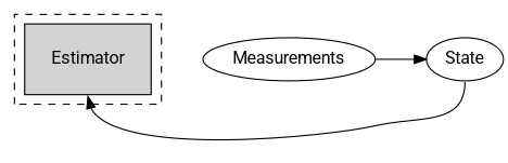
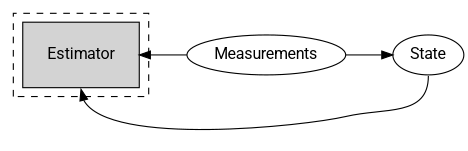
  digraph {
    fontname=Roboto
    nodesep=0.6
    rankdir=TB
    node [fontname=Roboto]
    edge [constraint=false fontname=Roboto]
    n1 [label=Estimator margin=0.3 shape=box style=filled]
    n2 [label=Measurements]
    n3 [label=State]
    subgraph cluster_1 {
      style=dashed
      n1
    }
+   n2 -> n1
    n2 -> n3
    n3 -> n1 [headport=s tailport=s]
  }
